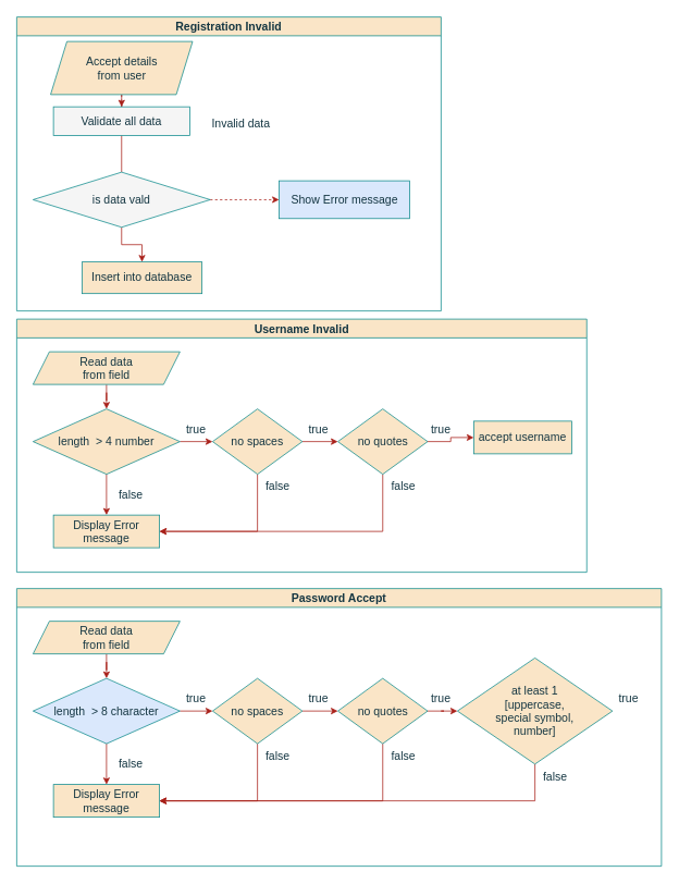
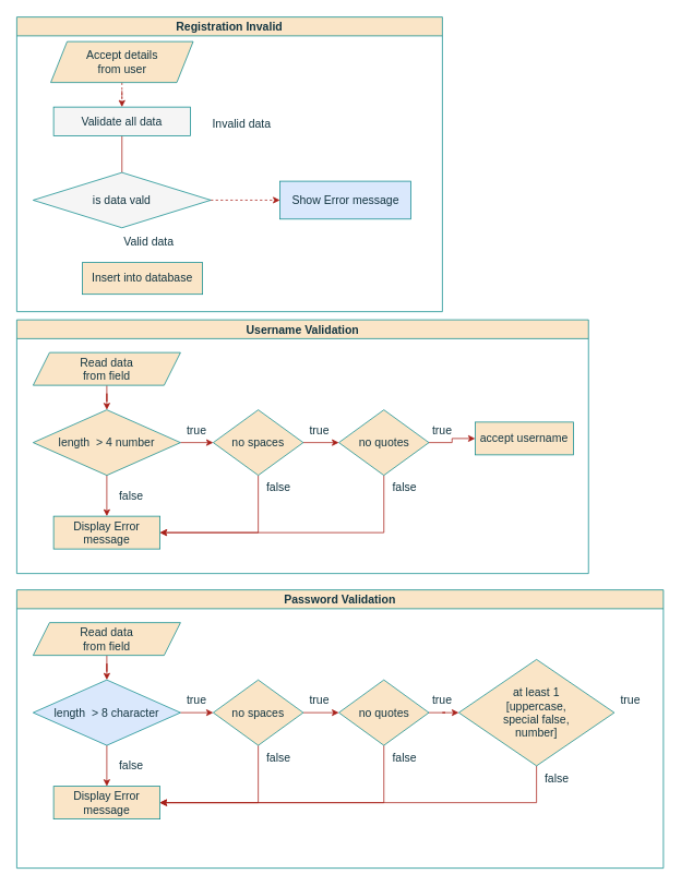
  <mxCell id="0" />
  <mxCell id="1" parent="0" />
  <mxCell id="2" value="Registration Invalid" style="swimlane;whiteSpace=wrap;html=1;fontSize=14;labelBackgroundColor=none;fillColor=#FAE5C7;strokeColor=#0F8B8D;fontColor=#143642;" vertex="1" parent="1"><mxGeometry x="20" y="20" width="520" height="360" as="geometry" /></mxCell>
  <mxCell id="3" value="" style="edgeStyle=orthogonalEdgeStyle;rounded=0;orthogonalLoop=1;jettySize=auto;html=1;labelBackgroundColor=none;strokeColor=#A8201A;fontColor=default;dashed=1;" edge="1" parent="2" source="4" target="6"><mxGeometry relative="1" as="geometry" /></mxCell>
- <mxCell id="4" value="Accept details&lt;br style=&quot;font-size: 14px;&quot;&gt;from user" style="shape=parallelogram;perimeter=parallelogramPerimeter;whiteSpace=wrap;html=1;fixedSize=1;fontSize=14;labelBackgroundColor=none;fillColor=#FAE5C7;strokeColor=#0F8B8D;fontColor=#143642;" vertex="1" parent="2"><mxGeometry x="41.5" y="30" width="174" height="65" as="geometry" /></mxCell>
+ <mxCell id="4" value="Accept details&lt;br style=&quot;font-size: 14px;&quot;&gt;from user" style="shape=parallelogram;perimeter=parallelogramPerimeter;whiteSpace=wrap;html=1;fixedSize=1;fontSize=14;labelBackgroundColor=none;fillColor=#FAE5C7;strokeColor=#0F8B8D;fontColor=#143642;" vertex="1" parent="2"><mxGeometry x="41.5" y="30" width="174" height="50" as="geometry" /></mxCell>
  <mxCell id="5" value="" style="edgeStyle=orthogonalEdgeStyle;rounded=0;orthogonalLoop=1;jettySize=auto;html=1;labelBackgroundColor=none;strokeColor=#A8201A;fontColor=default;endArrow=none;" edge="1" parent="2" source="6" target="9"><mxGeometry relative="1" as="geometry" /></mxCell>
  <mxCell id="6" value="Validate all data" style="whiteSpace=wrap;html=1;fontSize=14;labelBackgroundColor=none;fillColor=#f5f5f5;strokeColor=#0F8B8D;fontColor=#143642;" vertex="1" parent="2"><mxGeometry x="45" y="110" width="167" height="35" as="geometry" /></mxCell>
  <mxCell id="7" value="" style="edgeStyle=orthogonalEdgeStyle;rounded=0;orthogonalLoop=1;jettySize=auto;html=1;labelBackgroundColor=none;strokeColor=#A8201A;fontColor=default;dashed=1;" edge="1" parent="2" source="9" target="10"><mxGeometry relative="1" as="geometry" /></mxCell>
- <mxCell id="8" value="" style="edgeStyle=orthogonalEdgeStyle;rounded=0;orthogonalLoop=1;jettySize=auto;html=1;labelBackgroundColor=none;strokeColor=#A8201A;fontColor=default;" edge="1" parent="2" source="9" target="12"><mxGeometry relative="1" as="geometry" /></mxCell>
  <mxCell id="9" value="is data vald" style="rhombus;whiteSpace=wrap;html=1;fontSize=14;labelBackgroundColor=none;fillColor=#f5f5f5;strokeColor=#0F8B8D;fontColor=#143642;" vertex="1" parent="2"><mxGeometry x="20" y="190" width="217" height="67.5" as="geometry" /></mxCell>
  <mxCell id="10" value="Show Error message" style="whiteSpace=wrap;html=1;fontSize=14;labelBackgroundColor=none;fillColor=#dae8fc;strokeColor=#0F8B8D;fontColor=#143642;" vertex="1" parent="2"><mxGeometry x="321.5" y="200.63" width="160" height="46.25" as="geometry" /></mxCell>
  <mxCell id="11" value="Invalid data" style="text;html=1;align=center;verticalAlign=middle;whiteSpace=wrap;rounded=0;fontSize=14;labelBackgroundColor=none;fontColor=#143642;" vertex="1" parent="2"><mxGeometry x="237" y="115" width="76" height="30" as="geometry" /></mxCell>
  <mxCell id="12" value="Insert into database" style="whiteSpace=wrap;html=1;fontSize=14;labelBackgroundColor=none;fillColor=#FAE5C7;strokeColor=#0F8B8D;fontColor=#143642;" vertex="1" parent="2"><mxGeometry x="80" y="300" width="147" height="38.75" as="geometry" /></mxCell>
- <mxCell id="14" value="Username Invalid" style="swimlane;whiteSpace=wrap;html=1;fontSize=14;labelBackgroundColor=none;fillColor=#FAE5C7;strokeColor=#0F8B8D;fontColor=#143642;" vertex="1" parent="1"><mxGeometry x="20" y="390" width="698.5" height="310" as="geometry" /></mxCell>
+ <mxCell id="13" value="Valid data" style="text;html=1;align=center;verticalAlign=middle;whiteSpace=wrap;rounded=0;fontSize=14;labelBackgroundColor=none;fontColor=#143642;" vertex="1" parent="2"><mxGeometry x="121" y="260" width="81" height="30" as="geometry" /></mxCell>
+ <mxCell id="14" value="Username Validation" style="swimlane;whiteSpace=wrap;html=1;fontSize=14;labelBackgroundColor=none;fillColor=#FAE5C7;strokeColor=#0F8B8D;fontColor=#143642;" vertex="1" parent="1"><mxGeometry x="20" y="390" width="698.5" height="310" as="geometry" /></mxCell>
  <mxCell id="15" value="" style="edgeStyle=orthogonalEdgeStyle;rounded=0;orthogonalLoop=1;jettySize=auto;html=1;fontSize=14;labelBackgroundColor=none;strokeColor=#A8201A;fontColor=default;" edge="1" parent="14" source="16" target="19"><mxGeometry relative="1" as="geometry" /></mxCell>
  <mxCell id="16" value="Read data &lt;br style=&quot;font-size: 14px;&quot;&gt;from field" style="shape=parallelogram;perimeter=parallelogramPerimeter;whiteSpace=wrap;html=1;fixedSize=1;fontSize=14;labelBackgroundColor=none;fillColor=#FAE5C7;strokeColor=#0F8B8D;fontColor=#143642;" vertex="1" parent="14"><mxGeometry x="20" y="40" width="180" height="40" as="geometry" /></mxCell>
  <mxCell id="17" value="" style="edgeStyle=orthogonalEdgeStyle;rounded=0;orthogonalLoop=1;jettySize=auto;html=1;fontSize=14;labelBackgroundColor=none;strokeColor=#A8201A;fontColor=default;" edge="1" parent="14" source="19" target="22"><mxGeometry relative="1" as="geometry" /></mxCell>
  <mxCell id="18" value="" style="edgeStyle=orthogonalEdgeStyle;rounded=0;orthogonalLoop=1;jettySize=auto;html=1;fontSize=14;labelBackgroundColor=none;strokeColor=#A8201A;fontColor=default;" edge="1" parent="14" source="19" target="26"><mxGeometry relative="1" as="geometry" /></mxCell>
  <mxCell id="19" value="length&amp;nbsp; &amp;gt; 4 number" style="rhombus;whiteSpace=wrap;html=1;fontSize=14;labelBackgroundColor=none;fillColor=#FAE5C7;strokeColor=#0F8B8D;fontColor=#143642;" vertex="1" parent="14"><mxGeometry x="20" y="110" width="180" height="80" as="geometry" /></mxCell>
  <mxCell id="20" value="" style="edgeStyle=orthogonalEdgeStyle;rounded=0;orthogonalLoop=1;jettySize=auto;html=1;fontSize=14;labelBackgroundColor=none;strokeColor=#A8201A;fontColor=default;" edge="1" parent="14" source="22" target="25"><mxGeometry relative="1" as="geometry" /></mxCell>
  <mxCell id="21" style="edgeStyle=orthogonalEdgeStyle;rounded=0;orthogonalLoop=1;jettySize=auto;html=1;entryX=1;entryY=0.5;entryDx=0;entryDy=0;labelBackgroundColor=none;strokeColor=#A8201A;fontColor=default;" edge="1" parent="14" source="22" target="26"><mxGeometry relative="1" as="geometry"><Array as="points"><mxPoint x="295" y="260" /></Array></mxGeometry></mxCell>
  <mxCell id="22" value="no spaces" style="rhombus;whiteSpace=wrap;html=1;fontSize=14;labelBackgroundColor=none;fillColor=#FAE5C7;strokeColor=#0F8B8D;fontColor=#143642;" vertex="1" parent="14"><mxGeometry x="240" y="110" width="110" height="80" as="geometry" /></mxCell>
  <mxCell id="23" style="edgeStyle=orthogonalEdgeStyle;rounded=0;orthogonalLoop=1;jettySize=auto;html=1;entryX=1;entryY=0.5;entryDx=0;entryDy=0;labelBackgroundColor=none;strokeColor=#A8201A;fontColor=default;" edge="1" parent="14" source="25" target="26"><mxGeometry relative="1" as="geometry"><Array as="points"><mxPoint x="448" y="260" /></Array></mxGeometry></mxCell>
  <mxCell id="24" value="" style="edgeStyle=orthogonalEdgeStyle;rounded=0;orthogonalLoop=1;jettySize=auto;html=1;labelBackgroundColor=none;strokeColor=#A8201A;fontColor=default;" edge="1" parent="14" source="25" target="30"><mxGeometry relative="1" as="geometry" /></mxCell>
  <mxCell id="25" value="no quotes" style="rhombus;whiteSpace=wrap;html=1;fontSize=14;labelBackgroundColor=none;fillColor=#FAE5C7;strokeColor=#0F8B8D;fontColor=#143642;" vertex="1" parent="14"><mxGeometry x="393.5" y="110" width="110" height="80" as="geometry" /></mxCell>
  <mxCell id="26" value="Display Error message" style="whiteSpace=wrap;html=1;fontSize=14;labelBackgroundColor=none;fillColor=#FAE5C7;strokeColor=#0F8B8D;fontColor=#143642;" vertex="1" parent="14"><mxGeometry x="45" y="240" width="130" height="40" as="geometry" /></mxCell>
  <mxCell id="27" value="true" style="text;html=1;align=center;verticalAlign=middle;whiteSpace=wrap;rounded=0;fontSize=14;labelBackgroundColor=none;fontColor=#143642;" vertex="1" parent="14"><mxGeometry x="190" y="120" width="60" height="30" as="geometry" /></mxCell>
  <mxCell id="28" value="true" style="text;html=1;align=center;verticalAlign=middle;whiteSpace=wrap;rounded=0;fontSize=14;labelBackgroundColor=none;fontColor=#143642;" vertex="1" parent="14"><mxGeometry x="340" y="120" width="60" height="30" as="geometry" /></mxCell>
  <mxCell id="29" value="false" style="text;html=1;align=center;verticalAlign=middle;whiteSpace=wrap;rounded=0;fontSize=14;labelBackgroundColor=none;fontColor=#143642;" vertex="1" parent="14"><mxGeometry x="110" y="200" width="60" height="30" as="geometry" /></mxCell>
  <mxCell id="30" value="accept username" style="whiteSpace=wrap;html=1;fontSize=14;labelBackgroundColor=none;fillColor=#FAE5C7;strokeColor=#0F8B8D;fontColor=#143642;" vertex="1" parent="14"><mxGeometry x="560" y="125" width="120" height="40" as="geometry" /></mxCell>
  <mxCell id="31" value="true" style="text;html=1;align=center;verticalAlign=middle;whiteSpace=wrap;rounded=0;fontSize=14;labelBackgroundColor=none;fontColor=#143642;" vertex="1" parent="14"><mxGeometry x="490" y="120" width="60" height="30" as="geometry" /></mxCell>
  <mxCell id="32" value="false" style="text;html=1;align=center;verticalAlign=middle;whiteSpace=wrap;rounded=0;fontSize=14;labelBackgroundColor=none;fontColor=#143642;" vertex="1" parent="14"><mxGeometry x="290" y="190" width="60" height="30" as="geometry" /></mxCell>
  <mxCell id="33" value="false" style="text;html=1;align=center;verticalAlign=middle;whiteSpace=wrap;rounded=0;fontSize=14;labelBackgroundColor=none;fontColor=#143642;" vertex="1" parent="14"><mxGeometry x="443.5" y="190" width="60" height="30" as="geometry" /></mxCell>
- <mxCell id="34" value="Password Accept" style="swimlane;whiteSpace=wrap;html=1;fontSize=14;labelBackgroundColor=none;fillColor=#FAE5C7;strokeColor=#0F8B8D;fontColor=#143642;" vertex="1" parent="1"><mxGeometry x="20" y="720" width="790" height="340" as="geometry" /></mxCell>
+ <mxCell id="34" value="Password Validation" style="swimlane;whiteSpace=wrap;html=1;fontSize=14;labelBackgroundColor=none;fillColor=#FAE5C7;strokeColor=#0F8B8D;fontColor=#143642;" vertex="1" parent="1"><mxGeometry x="20" y="720" width="790" height="340" as="geometry" /></mxCell>
  <mxCell id="35" value="" style="edgeStyle=orthogonalEdgeStyle;rounded=0;orthogonalLoop=1;jettySize=auto;html=1;fontSize=14;labelBackgroundColor=none;strokeColor=#A8201A;fontColor=default;" edge="1" parent="34" source="36" target="39"><mxGeometry relative="1" as="geometry" /></mxCell>
  <mxCell id="36" value="Read data &lt;br style=&quot;font-size: 14px;&quot;&gt;from field" style="shape=parallelogram;perimeter=parallelogramPerimeter;whiteSpace=wrap;html=1;fixedSize=1;fontSize=14;labelBackgroundColor=none;fillColor=#FAE5C7;strokeColor=#0F8B8D;fontColor=#143642;" vertex="1" parent="34"><mxGeometry x="20" y="40" width="180" height="40" as="geometry" /></mxCell>
  <mxCell id="37" value="" style="edgeStyle=orthogonalEdgeStyle;rounded=0;orthogonalLoop=1;jettySize=auto;html=1;fontSize=14;labelBackgroundColor=none;strokeColor=#A8201A;fontColor=default;" edge="1" parent="34" source="39" target="42"><mxGeometry relative="1" as="geometry" /></mxCell>
  <mxCell id="38" value="" style="edgeStyle=orthogonalEdgeStyle;rounded=0;orthogonalLoop=1;jettySize=auto;html=1;fontSize=14;labelBackgroundColor=none;strokeColor=#A8201A;fontColor=default;" edge="1" parent="34" source="39" target="46"><mxGeometry relative="1" as="geometry" /></mxCell>
  <mxCell id="39" value="length&amp;nbsp; &amp;gt; 8 character" style="rhombus;whiteSpace=wrap;html=1;fontSize=14;labelBackgroundColor=none;fillColor=#dae8fc;strokeColor=#0F8B8D;fontColor=#143642;" vertex="1" parent="34"><mxGeometry x="20" y="110" width="180" height="80" as="geometry" /></mxCell>
  <mxCell id="40" value="" style="edgeStyle=orthogonalEdgeStyle;rounded=0;orthogonalLoop=1;jettySize=auto;html=1;fontSize=14;labelBackgroundColor=none;strokeColor=#A8201A;fontColor=default;" edge="1" parent="34" source="42" target="45"><mxGeometry relative="1" as="geometry" /></mxCell>
  <mxCell id="41" style="edgeStyle=orthogonalEdgeStyle;rounded=0;orthogonalLoop=1;jettySize=auto;html=1;entryX=1;entryY=0.5;entryDx=0;entryDy=0;labelBackgroundColor=none;strokeColor=#A8201A;fontColor=default;" edge="1" parent="34" source="42" target="46"><mxGeometry relative="1" as="geometry"><Array as="points"><mxPoint x="295" y="260" /></Array></mxGeometry></mxCell>
  <mxCell id="42" value="no spaces" style="rhombus;whiteSpace=wrap;html=1;fontSize=14;labelBackgroundColor=none;fillColor=#FAE5C7;strokeColor=#0F8B8D;fontColor=#143642;" vertex="1" parent="34"><mxGeometry x="240" y="110" width="110" height="80" as="geometry" /></mxCell>
  <mxCell id="43" style="edgeStyle=orthogonalEdgeStyle;rounded=0;orthogonalLoop=1;jettySize=auto;html=1;entryX=1;entryY=0.5;entryDx=0;entryDy=0;labelBackgroundColor=none;strokeColor=#A8201A;fontColor=default;" edge="1" parent="34" source="45" target="46"><mxGeometry relative="1" as="geometry"><Array as="points"><mxPoint x="448" y="260" /></Array></mxGeometry></mxCell>
  <mxCell id="44" style="edgeStyle=orthogonalEdgeStyle;rounded=0;orthogonalLoop=1;jettySize=auto;html=1;entryX=0;entryY=0.5;entryDx=0;entryDy=0;labelBackgroundColor=none;strokeColor=#A8201A;fontColor=default;" edge="1" parent="34" source="45" target="54"><mxGeometry relative="1" as="geometry" /></mxCell>
  <mxCell id="45" value="no quotes" style="rhombus;whiteSpace=wrap;html=1;fontSize=14;labelBackgroundColor=none;fillColor=#FAE5C7;strokeColor=#0F8B8D;fontColor=#143642;" vertex="1" parent="34"><mxGeometry x="393.5" y="110" width="110" height="80" as="geometry" /></mxCell>
  <mxCell id="46" value="Display Error message" style="whiteSpace=wrap;html=1;fontSize=14;labelBackgroundColor=none;fillColor=#FAE5C7;strokeColor=#0F8B8D;fontColor=#143642;" vertex="1" parent="34"><mxGeometry x="45" y="240" width="130" height="40" as="geometry" /></mxCell>
  <mxCell id="47" value="true" style="text;html=1;align=center;verticalAlign=middle;whiteSpace=wrap;rounded=0;fontSize=14;labelBackgroundColor=none;fontColor=#143642;" vertex="1" parent="34"><mxGeometry x="190" y="120" width="60" height="30" as="geometry" /></mxCell>
  <mxCell id="48" value="true" style="text;html=1;align=center;verticalAlign=middle;whiteSpace=wrap;rounded=0;fontSize=14;labelBackgroundColor=none;fontColor=#143642;" vertex="1" parent="34"><mxGeometry x="340" y="120" width="60" height="30" as="geometry" /></mxCell>
  <mxCell id="49" value="false" style="text;html=1;align=center;verticalAlign=middle;whiteSpace=wrap;rounded=0;fontSize=14;labelBackgroundColor=none;fontColor=#143642;" vertex="1" parent="34"><mxGeometry x="110" y="200" width="60" height="30" as="geometry" /></mxCell>
  <mxCell id="50" value="true" style="text;html=1;align=center;verticalAlign=middle;whiteSpace=wrap;rounded=0;fontSize=14;labelBackgroundColor=none;fontColor=#143642;" vertex="1" parent="34"><mxGeometry x="490" y="120" width="60" height="30" as="geometry" /></mxCell>
  <mxCell id="51" value="false" style="text;html=1;align=center;verticalAlign=middle;whiteSpace=wrap;rounded=0;fontSize=14;labelBackgroundColor=none;fontColor=#143642;" vertex="1" parent="34"><mxGeometry x="290" y="190" width="60" height="30" as="geometry" /></mxCell>
  <mxCell id="52" value="false" style="text;html=1;align=center;verticalAlign=middle;whiteSpace=wrap;rounded=0;fontSize=14;labelBackgroundColor=none;fontColor=#143642;" vertex="1" parent="34"><mxGeometry x="443.5" y="190" width="60" height="30" as="geometry" /></mxCell>
  <mxCell id="53" style="edgeStyle=orthogonalEdgeStyle;rounded=0;orthogonalLoop=1;jettySize=auto;html=1;entryX=1;entryY=0.5;entryDx=0;entryDy=0;labelBackgroundColor=none;strokeColor=#A8201A;fontColor=default;" edge="1" parent="34" source="54" target="46"><mxGeometry relative="1" as="geometry"><Array as="points"><mxPoint x="635" y="260" /></Array></mxGeometry></mxCell>
- <mxCell id="54" value="at least 1 &lt;br&gt;[uppercase, &lt;br&gt;special symbol, &lt;br&gt;number]" style="rhombus;whiteSpace=wrap;html=1;fontSize=14;labelBackgroundColor=none;fillColor=#FAE5C7;strokeColor=#0F8B8D;fontColor=#143642;" vertex="1" parent="34"><mxGeometry x="540" y="85" width="190" height="130" as="geometry" /></mxCell>
+ <mxCell id="54" value="at least 1 &lt;br&gt;[uppercase, &lt;br&gt;special false, &lt;br&gt;number]" style="rhombus;whiteSpace=wrap;html=1;fontSize=14;labelBackgroundColor=none;fillColor=#FAE5C7;strokeColor=#0F8B8D;fontColor=#143642;" vertex="1" parent="34"><mxGeometry x="540" y="85" width="190" height="130" as="geometry" /></mxCell>
  <mxCell id="55" value="false" style="text;html=1;align=center;verticalAlign=middle;whiteSpace=wrap;rounded=0;fontSize=14;labelBackgroundColor=none;fontColor=#143642;" vertex="1" parent="34"><mxGeometry x="630" y="215" width="60" height="30" as="geometry" /></mxCell>
  <mxCell id="56" value="true" style="text;html=1;align=center;verticalAlign=middle;whiteSpace=wrap;rounded=0;fontSize=14;labelBackgroundColor=none;fontColor=#143642;" vertex="1" parent="34"><mxGeometry x="720" y="120" width="60" height="30" as="geometry" /></mxCell>
